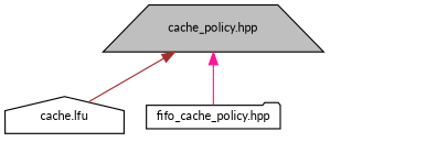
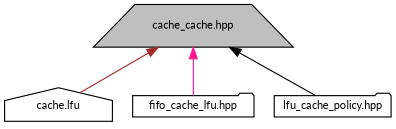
  digraph {
    fontname=Lato
    node [color=black fillcolor=white fontname=Lato fontsize=10 shape=folder style=filled]
    edge [dir=back fontname=Lato fontsize=10 labelfontname=Helvetica labelfontsize=10 style=solid]
-   n1 [fillcolor=grey75 fontcolor=black height=0.2 label="cache_policy.hpp" shape=trapezium width=0.4]
+   n1 [fillcolor=grey75 fontcolor=black height=0.2 label="cache_cache.hpp" shape=trapezium width=0.4]
    n2 [height=0.2 label="cache.lfu" shape=house width=0.4]
-   n3 [height=0.2 label="fifo_cache_policy.hpp" width=0.4]
+   n3 [height=0.2 label="fifo_cache_lfu.hpp" width=0.4]
+   n4 [height=0.2 label="lfu_cache_policy.hpp" width=0.4]
    n1 -> n2 [color=brown]
    n1 -> n3 [color=deeppink]
+   n1 -> n4 [color=black]
  }
